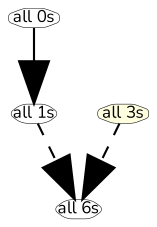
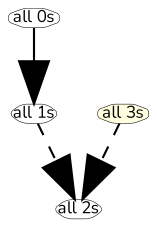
  digraph {
    fontname=Nunito
    node [fillcolor=white fixedsize=true fontname=Nunito fontsize=8 penwidth=0.25 shape=octagon style="rounded,filled"]
    edge [arrowsize=2 fontname=Nunito penwidth=1 style=dashed]
    n1 [height=0.12 label="all 0s" width=0.333]
    n2 [height=0.12 label="all 1s" shape=hexagon width=0.333]
-   n3 [height=0.12 label="all 6s" shape=hexagon width=0.333]
+   n3 [height=0.12 label="all 2s" shape=hexagon width=0.333]
    n4 [fillcolor=lightyellow height=0.12 label="all 3s" width=0.333]
    n1 -> n2 [style=solid]
    n2 -> n3
    n4 -> n3
  }
